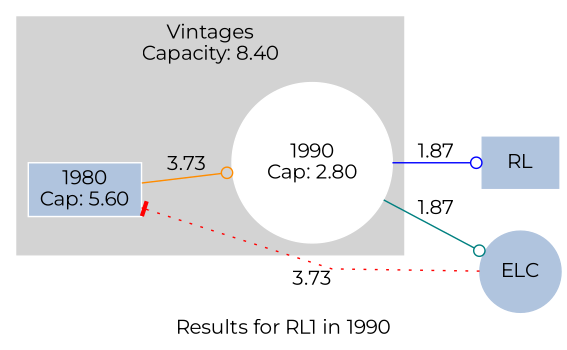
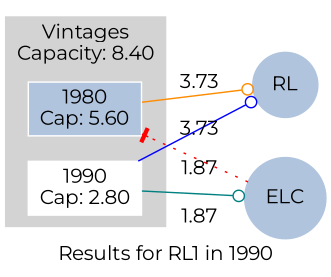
  strict digraph {
    compound=True
    concentrate=True
    fontname=Montserrat
    label="Results for RL1 in 1990"
    rankdir=LR
    splines=False
    node [color=white fontname=Montserrat shape=box style=filled]
    edge [arrowhead=odot fontname=Montserrat style=solid]
    n1 [fillcolor=lightsteelblue label="1980\nCap: 5.60"]
-   n2 [label="1990\nCap: 2.80" shape=circle]
+   n2 [label="1990\nCap: 2.80"]
    ELC [color=lightsteelblue fontcolor=black shape=circle]
-   RL [color=lightsteelblue fontcolor=black]
+   RL [color=lightsteelblue fontcolor=black shape=circle]
    subgraph cluster_1 {
      color=lightgrey
      label="Vintages\nCapacity: 8.40"
      style=filled
      n1
      n2
    }
    subgraph sub_2 {
      ELC
      RL
    }
    subgraph sub_3 {
      n1
      n2
      ELC
    }
    subgraph sub_4 {
      n1
      n2
      RL
    }
-   n1 -> n2 [color=darkorange label=3.73]
+   n1 -> RL [color=darkorange label=3.73]
    n2 -> ELC [color=teal label=1.87]
    n2 -> RL [color=blue label=1.87]
    ELC -> n1 [arrowhead=tee color=red label=3.73 style=dotted]
  }
